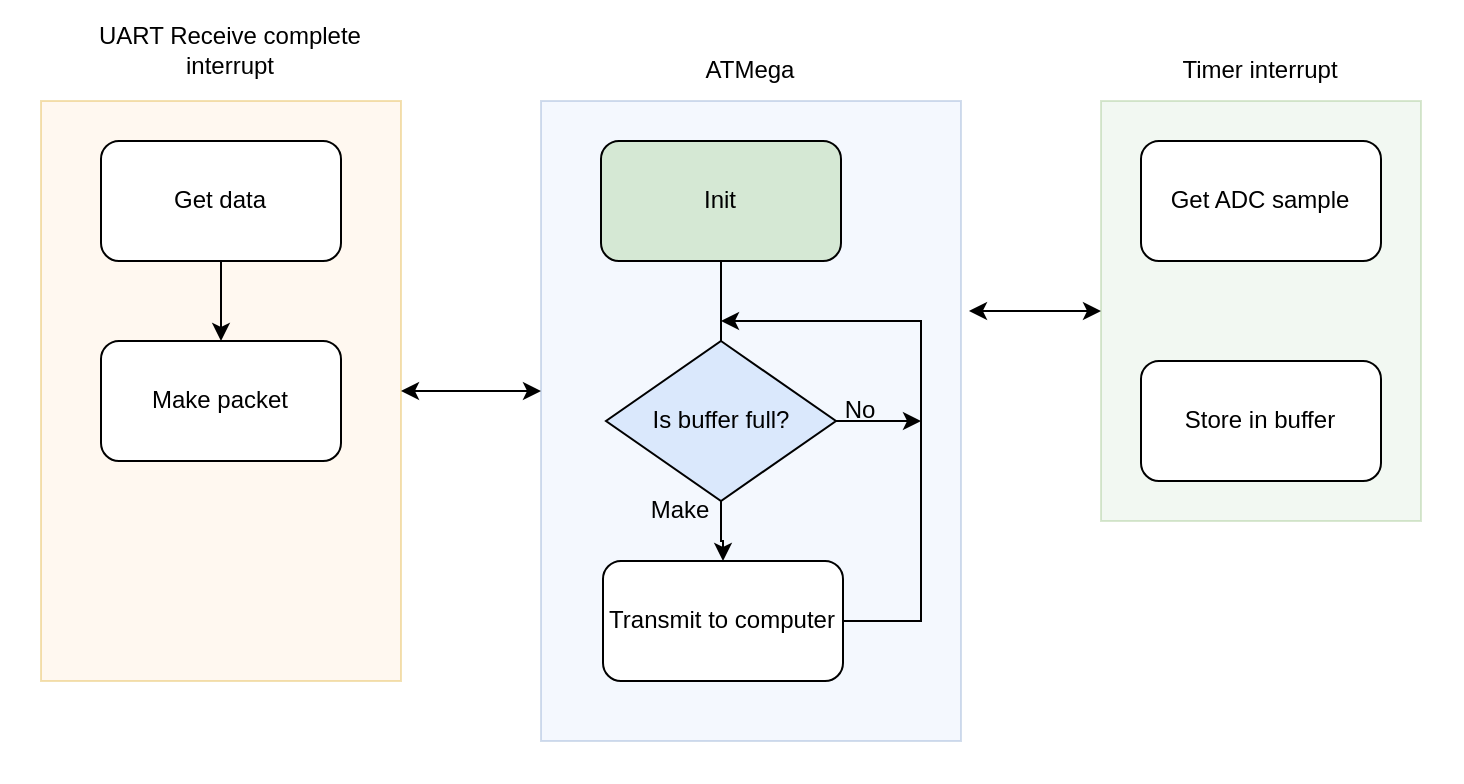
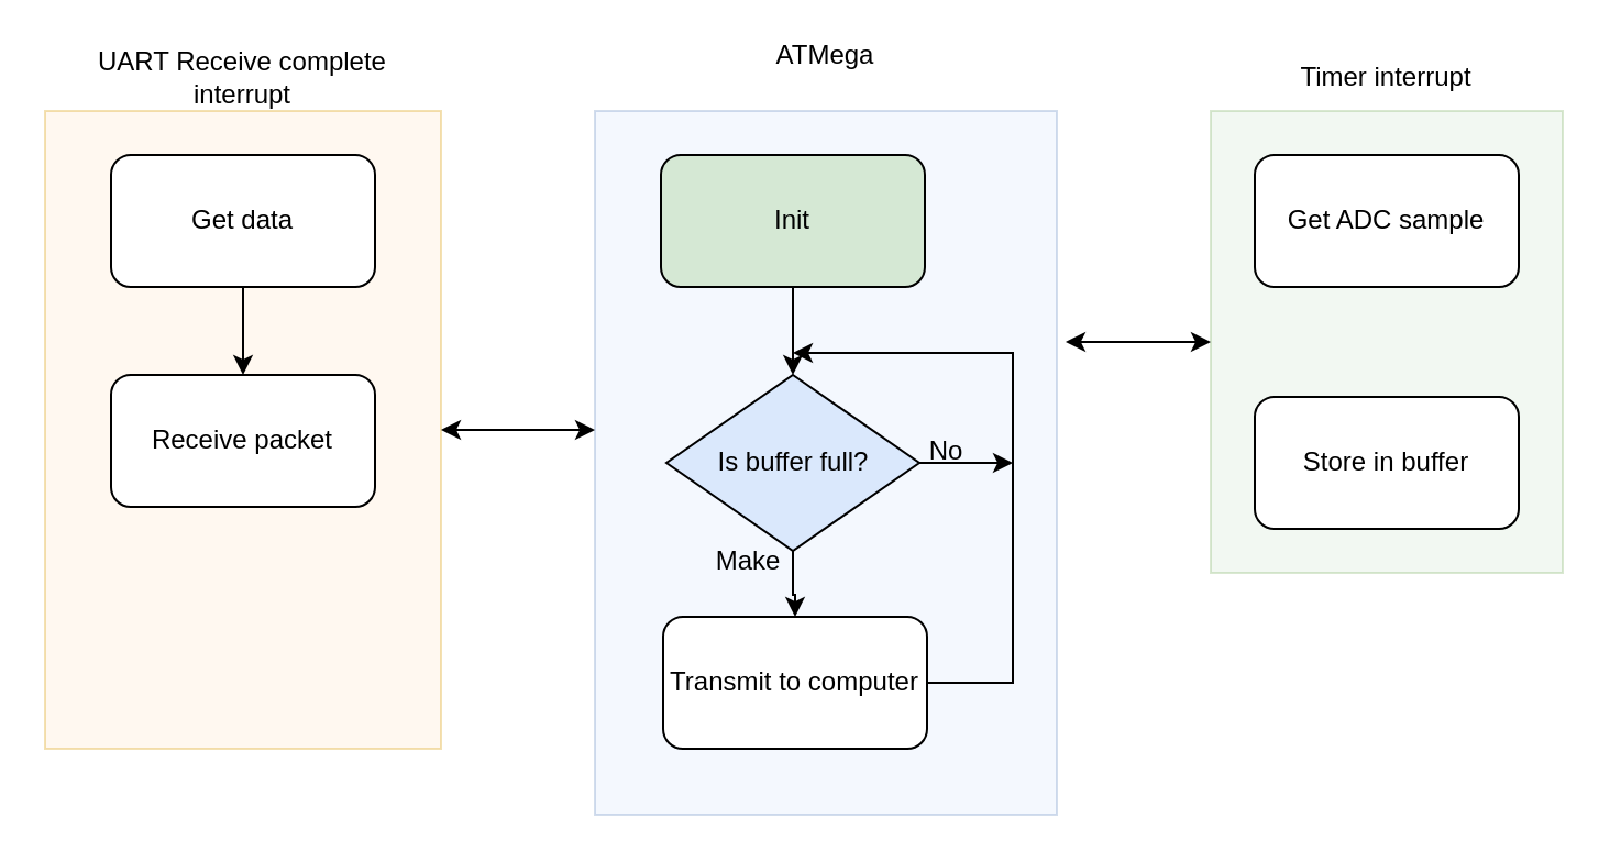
  <mxCell id="0" />
  <mxCell id="1" parent="0" />
  <mxCell id="2" value="" style="rounded=0;whiteSpace=wrap;html=1;fillColor=#ffe6cc;strokeColor=#d79b00;opacity=30;" vertex="1" parent="1"><mxGeometry x="20" y="50" width="180" height="290" as="geometry" /></mxCell>
  <mxCell id="3" value="" style="rounded=0;whiteSpace=wrap;html=1;fillColor=#d5e8d4;strokeColor=#82b366;opacity=30;" vertex="1" parent="1"><mxGeometry x="550" y="50" width="160" height="210" as="geometry" /></mxCell>
  <mxCell id="4" value="" style="rounded=0;whiteSpace=wrap;html=1;fillColor=#dae8fc;strokeColor=#6c8ebf;opacity=30;" vertex="1" parent="1"><mxGeometry x="270" y="50" width="210" height="320" as="geometry" /></mxCell>
- <mxCell id="5" style="edgeStyle=orthogonalEdgeStyle;rounded=0;orthogonalLoop=1;jettySize=auto;html=1;entryX=0.5;entryY=0;entryDx=0;entryDy=0;endArrow=none;" edge="1" parent="1" source="6" target="9"><mxGeometry relative="1" as="geometry" /></mxCell>
+ <mxCell id="5" style="edgeStyle=orthogonalEdgeStyle;rounded=0;orthogonalLoop=1;jettySize=auto;html=1;entryX=0.5;entryY=0;entryDx=0;entryDy=0;" edge="1" parent="1" source="6" target="9"><mxGeometry relative="1" as="geometry" /></mxCell>
  <mxCell id="6" value="Init" style="rounded=1;whiteSpace=wrap;html=1;fillColor=#d5e8d4;" vertex="1" parent="1"><mxGeometry x="300" y="70" width="120" height="60" as="geometry" /></mxCell>
  <mxCell id="7" style="edgeStyle=orthogonalEdgeStyle;rounded=0;orthogonalLoop=1;jettySize=auto;html=1;" edge="1" parent="1" source="9" target="11"><mxGeometry relative="1" as="geometry" /></mxCell>
  <mxCell id="8" style="edgeStyle=orthogonalEdgeStyle;rounded=0;orthogonalLoop=1;jettySize=auto;html=1;" edge="1" parent="1" source="9"><mxGeometry relative="1" as="geometry"><mxPoint x="460" y="210" as="targetPoint" /></mxGeometry></mxCell>
  <mxCell id="9" value="Is buffer full?" style="rhombus;whiteSpace=wrap;html=1;fillColor=#dae8fc;" vertex="1" parent="1"><mxGeometry x="302.5" y="170" width="115" height="80" as="geometry" /></mxCell>
  <mxCell id="10" style="edgeStyle=orthogonalEdgeStyle;rounded=0;orthogonalLoop=1;jettySize=auto;html=1;" edge="1" parent="1" source="11"><mxGeometry relative="1" as="geometry"><mxPoint x="360" y="160" as="targetPoint" /><Array as="points"><mxPoint x="460" y="310" /><mxPoint x="460" y="160" /><mxPoint x="418" y="160" /></Array></mxGeometry></mxCell>
  <mxCell id="11" value="Transmit to computer" style="rounded=1;whiteSpace=wrap;html=1;" vertex="1" parent="1"><mxGeometry x="301" y="280" width="120" height="60" as="geometry" /></mxCell>
  <mxCell id="12" value="Make" style="text;html=1;strokeColor=none;fillColor=none;align=center;verticalAlign=middle;whiteSpace=wrap;rounded=0;" vertex="1" parent="1"><mxGeometry x="310" y="240" width="60" height="30" as="geometry" /></mxCell>
  <mxCell id="13" value="No" style="text;html=1;strokeColor=none;fillColor=none;align=center;verticalAlign=middle;whiteSpace=wrap;rounded=0;" vertex="1" parent="1"><mxGeometry x="400" y="190" width="60" height="30" as="geometry" /></mxCell>
- <mxCell id="14" value="ATMega" style="text;html=1;strokeColor=none;fillColor=none;align=center;verticalAlign=middle;whiteSpace=wrap;rounded=0;opacity=30;" vertex="1" parent="1"><mxGeometry x="345" y="20" width="60" height="30" as="geometry" /></mxCell>
+ <mxCell id="14" value="ATMega" style="text;html=1;strokeColor=none;fillColor=none;align=center;verticalAlign=middle;whiteSpace=wrap;rounded=0;opacity=30;" vertex="1" parent="1"><mxGeometry x="345" y="10" width="60" height="30" as="geometry" /></mxCell>
  <mxCell id="15" value="Get ADC sample" style="rounded=1;whiteSpace=wrap;html=1;fillColor=default;" vertex="1" parent="1"><mxGeometry x="570" y="70" width="120" height="60" as="geometry" /></mxCell>
  <mxCell id="16" value="Store in buffer" style="rounded=1;whiteSpace=wrap;html=1;fillColor=default;" vertex="1" parent="1"><mxGeometry x="570" y="180" width="120" height="60" as="geometry" /></mxCell>
  <mxCell id="17" value="Timer interrupt" style="text;html=1;strokeColor=none;fillColor=none;align=center;verticalAlign=middle;whiteSpace=wrap;rounded=0;" vertex="1" parent="1"><mxGeometry x="590" y="20" width="80" height="30" as="geometry" /></mxCell>
  <mxCell id="18" style="edgeStyle=orthogonalEdgeStyle;rounded=0;orthogonalLoop=1;jettySize=auto;html=1;entryX=0.5;entryY=0;entryDx=0;entryDy=0;" edge="1" parent="1" source="19" target="20"><mxGeometry relative="1" as="geometry" /></mxCell>
  <mxCell id="19" value="Get data" style="rounded=1;whiteSpace=wrap;html=1;fillColor=default;" vertex="1" parent="1"><mxGeometry x="50" y="70" width="120" height="60" as="geometry" /></mxCell>
- <mxCell id="20" value="Make packet" style="rounded=1;whiteSpace=wrap;html=1;fillColor=default;" vertex="1" parent="1"><mxGeometry x="50" y="170" width="120" height="60" as="geometry" /></mxCell>
- <mxCell id="21" value="UART Receive complete interrupt" style="text;html=1;strokeColor=none;fillColor=none;align=center;verticalAlign=middle;whiteSpace=wrap;rounded=0;" vertex="1" parent="1"><mxGeometry x="25" y="10" width="180" height="30" as="geometry" /></mxCell>
+ <mxCell id="20" value="Receive packet" style="rounded=1;whiteSpace=wrap;html=1;fillColor=default;" vertex="1" parent="1"><mxGeometry x="50" y="170" width="120" height="60" as="geometry" /></mxCell>
+ <mxCell id="21" value="UART Receive complete interrupt" style="text;html=1;strokeColor=none;fillColor=none;align=center;verticalAlign=middle;whiteSpace=wrap;rounded=0;" vertex="1" parent="1"><mxGeometry x="20" y="20" width="180" height="30" as="geometry" /></mxCell>
  <mxCell id="22" value="" style="endArrow=classic;startArrow=classic;html=1;rounded=0;exitX=1;exitY=0.5;exitDx=0;exitDy=0;" edge="1" parent="1" source="2"><mxGeometry width="50" height="50" relative="1" as="geometry"><mxPoint x="350" y="220" as="sourcePoint" /><mxPoint x="270" y="195" as="targetPoint" /></mxGeometry></mxCell>
  <mxCell id="23" value="" style="endArrow=classic;startArrow=classic;html=1;rounded=0;entryX=0;entryY=0.5;entryDx=0;entryDy=0;exitX=1.019;exitY=0.328;exitDx=0;exitDy=0;exitPerimeter=0;" edge="1" parent="1" source="4" target="3"><mxGeometry width="50" height="50" relative="1" as="geometry"><mxPoint x="350" y="220" as="sourcePoint" /><mxPoint x="400" y="170" as="targetPoint" /></mxGeometry></mxCell>
